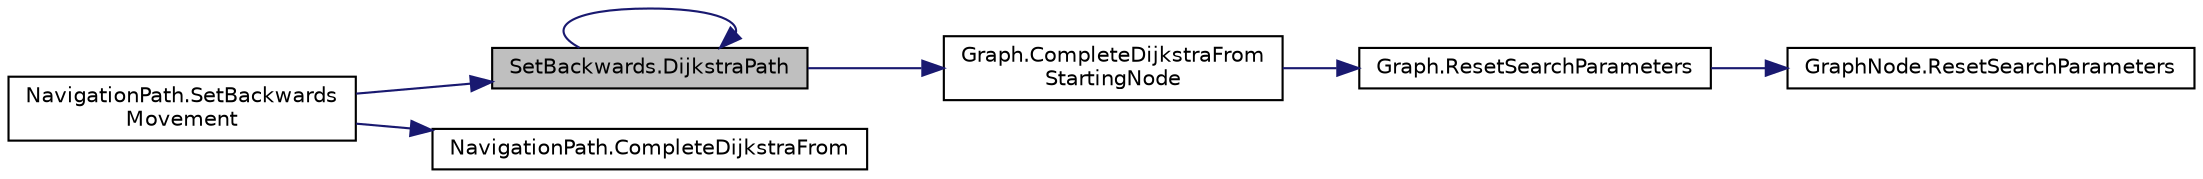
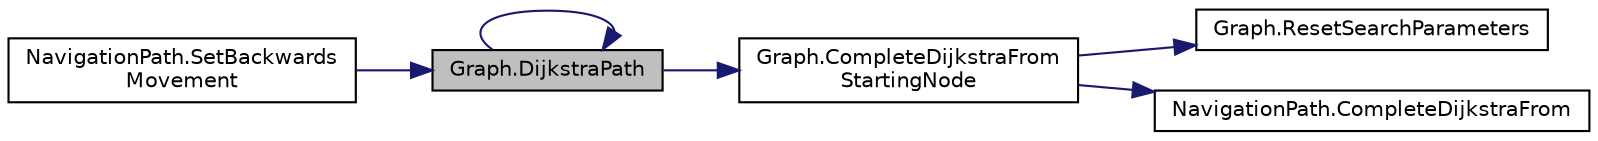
  digraph {
    rankdir=LR
    node [color=black fillcolor=white fontname=Helvetica fontsize=10 shape=record style=filled]
    edge [color=midnightblue fontname=Helvetica fontsize=10 labelfontname=Helvetica labelfontsize=10 style=solid]
-   n1 [fillcolor=grey75 fontcolor=black height=0.2 label="SetBackwards.DijkstraPath" width=0.4]
+   n1 [fillcolor=grey75 fontcolor=black height=0.2 label="Graph.DijkstraPath" width=0.4]
    n2 [height=0.2 label="Graph.CompleteDijkstraFrom\lStartingNode" width=0.4]
    n3 [height=0.2 label="Graph.ResetSearchParameters" width=0.4]
    n4 [height=0.2 label="NavigationPath.SetBackwards\lMovement" width=0.4]
    n5 [height=0.2 label="NavigationPath.CompleteDijkstraFrom" width=0.4]
-   n6 [height=0.2 label="GraphNode.ResetSearchParameters" width=0.4]
    n1 -> n1
    n1 -> n2
    n2 -> n3
-   n3 -> n6
    n4 -> n1
-   n4 -> n5
+   n2 -> n5
  }
